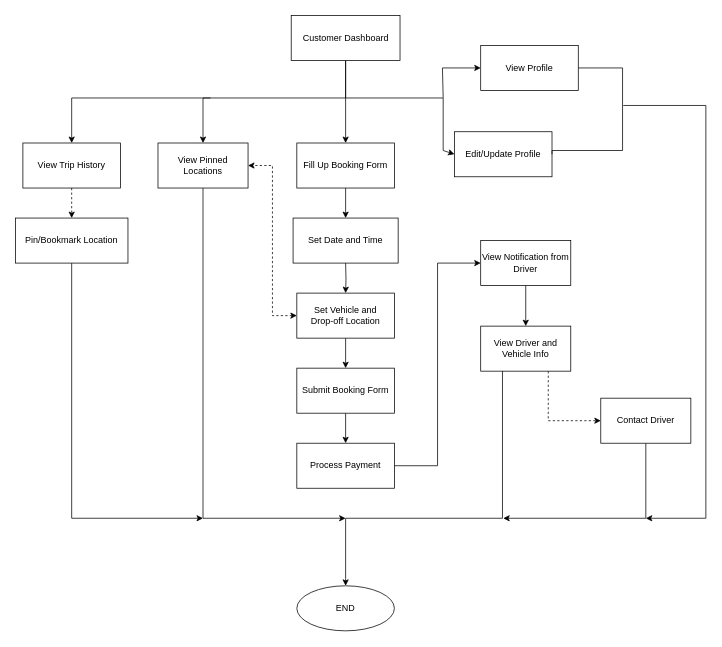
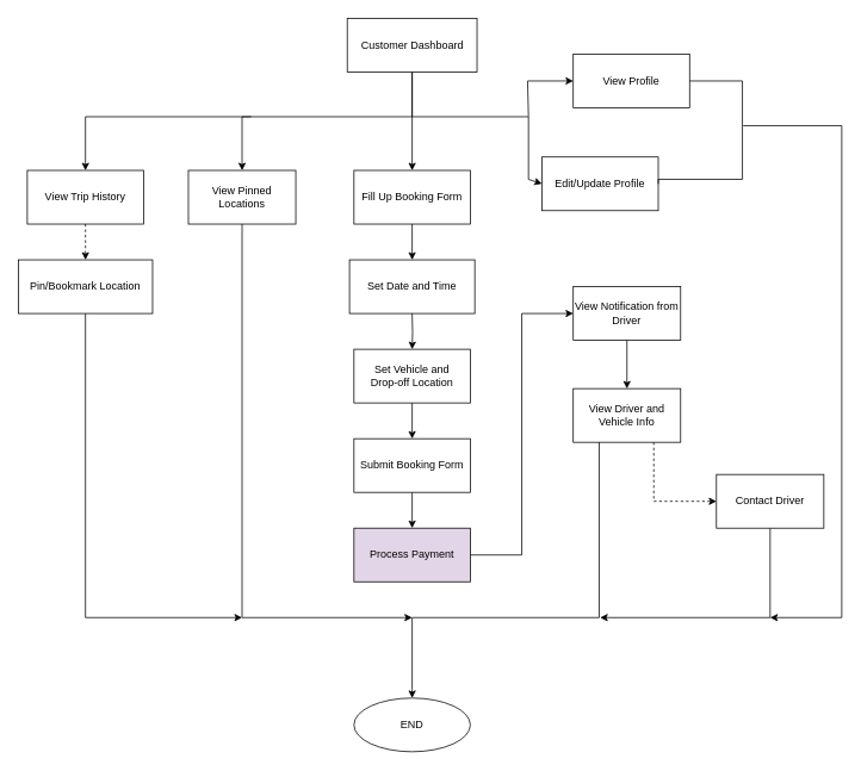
  <mxCell id="0" />
  <mxCell id="1" parent="0" />
  <mxCell id="2" value="" style="edgeStyle=orthogonalEdgeStyle;rounded=0;orthogonalLoop=1;jettySize=auto;html=1;" parent="1" source="4" target="6" edge="1"><mxGeometry relative="1" as="geometry" /></mxCell>
  <mxCell id="3" value="" style="edgeStyle=orthogonalEdgeStyle;rounded=0;orthogonalLoop=1;jettySize=auto;html=1;entryX=0.5;entryY=0;entryDx=0;entryDy=0;" parent="1" source="4" target="20" edge="1"><mxGeometry relative="1" as="geometry"><Array as="points"><mxPoint x="460" y="130" /><mxPoint x="270" y="130" /></Array><mxPoint x="265" y="190" as="targetPoint" /></mxGeometry></mxCell>
  <mxCell id="4" value="Customer Dashboard" style="rounded=0;whiteSpace=wrap;html=1;" parent="1" vertex="1"><mxGeometry x="387.5" y="20" width="145" height="60" as="geometry" /></mxCell>
  <mxCell id="5" value="" style="edgeStyle=orthogonalEdgeStyle;rounded=0;orthogonalLoop=1;jettySize=auto;html=1;" parent="1" source="6" target="8" edge="1"><mxGeometry relative="1" as="geometry" /></mxCell>
  <mxCell id="6" value="Fill Up Booking Form" style="rounded=0;whiteSpace=wrap;html=1;" parent="1" vertex="1"><mxGeometry x="395" y="190" width="130" height="60" as="geometry" /></mxCell>
  <mxCell id="7" style="edgeStyle=orthogonalEdgeStyle;rounded=0;orthogonalLoop=1;jettySize=auto;html=1;exitX=0.5;exitY=1;exitDx=0;exitDy=0;" parent="1" source="17" target="10" edge="1"><mxGeometry relative="1" as="geometry" /></mxCell>
  <mxCell id="8" value="Set Date and Time" style="rounded=0;whiteSpace=wrap;html=1;" parent="1" vertex="1"><mxGeometry x="390" y="290" width="140" height="60" as="geometry" /></mxCell>
  <mxCell id="9" value="" style="edgeStyle=orthogonalEdgeStyle;rounded=0;orthogonalLoop=1;jettySize=auto;html=1;" parent="1" source="10" target="13" edge="1"><mxGeometry relative="1" as="geometry" /></mxCell>
  <mxCell id="10" value="Submit Booking Form" style="rounded=0;whiteSpace=wrap;html=1;" parent="1" vertex="1"><mxGeometry x="395" y="490" width="130" height="60" as="geometry" /></mxCell>
  <mxCell id="11" value="" style="edgeStyle=orthogonalEdgeStyle;rounded=0;orthogonalLoop=1;jettySize=auto;html=1;exitX=0.25;exitY=1;exitDx=0;exitDy=0;entryX=0.5;entryY=0;entryDx=0;entryDy=0;" parent="1" source="27" target="14" edge="1"><mxGeometry relative="1" as="geometry"><Array as="points"><mxPoint x="669" y="494" /><mxPoint x="669" y="690" /><mxPoint x="460" y="690" /><mxPoint x="460" y="770" /></Array></mxGeometry></mxCell>
  <mxCell id="12" style="edgeStyle=orthogonalEdgeStyle;rounded=0;orthogonalLoop=1;jettySize=auto;html=1;exitX=1;exitY=0.5;exitDx=0;exitDy=0;entryX=0;entryY=0.5;entryDx=0;entryDy=0;startArrow=none;startFill=0;" parent="1" source="13" target="15" edge="1"><mxGeometry relative="1" as="geometry" /></mxCell>
- <mxCell id="13" value="Process Payment" style="rounded=0;whiteSpace=wrap;html=1;" parent="1" vertex="1"><mxGeometry x="395" y="590" width="130" height="60" as="geometry" /></mxCell>
+ <mxCell id="13" value="Process Payment" style="rounded=0;whiteSpace=wrap;html=1;fillColor=#e1d5e7;" parent="1" vertex="1"><mxGeometry x="395" y="590" width="130" height="60" as="geometry" /></mxCell>
  <mxCell id="14" value="END" style="ellipse;whiteSpace=wrap;html=1;fontFamily=Helvetica;fontSize=12;fontColor=#000000;align=center;strokeColor=#000000;fillColor=#ffffff;" parent="1" vertex="1"><mxGeometry x="395" y="780" width="130" height="60" as="geometry" /></mxCell>
  <mxCell id="15" value="View Notification from Driver" style="rounded=0;whiteSpace=wrap;html=1;" parent="1" vertex="1"><mxGeometry x="640" y="320" width="120" height="60" as="geometry" /></mxCell>
- <mxCell id="16" style="edgeStyle=orthogonalEdgeStyle;rounded=0;orthogonalLoop=1;jettySize=auto;html=1;exitX=0;exitY=0.5;exitDx=0;exitDy=0;entryX=1;entryY=0.5;entryDx=0;entryDy=0;dashed=1;startArrow=classic;startFill=1;" parent="1" source="17" target="20" edge="1"><mxGeometry relative="1" as="geometry" /></mxCell>
  <mxCell id="17" value="&lt;div&gt;Set Vehicle and &lt;br&gt;&lt;/div&gt;&lt;div&gt;Drop-off Location&lt;/div&gt;" style="rounded=0;whiteSpace=wrap;html=1;" parent="1" vertex="1"><mxGeometry x="395" y="390" width="130" height="60" as="geometry" /></mxCell>
  <mxCell id="18" value="" style="edgeStyle=orthogonalEdgeStyle;rounded=0;orthogonalLoop=1;jettySize=auto;html=1;entryX=0.5;entryY=0;entryDx=0;entryDy=0;" parent="1" target="17" edge="1"><mxGeometry relative="1" as="geometry"><mxPoint x="460" y="350" as="sourcePoint" /><mxPoint x="470" y="300" as="targetPoint" /></mxGeometry></mxCell>
  <mxCell id="19" style="edgeStyle=orthogonalEdgeStyle;rounded=0;orthogonalLoop=1;jettySize=auto;html=1;" edge="1" parent="1" source="20"><mxGeometry relative="1" as="geometry"><mxPoint x="460" y="690" as="targetPoint" /><Array as="points"><mxPoint x="270" y="690" /></Array></mxGeometry></mxCell>
  <mxCell id="20" value="View Pinned Locations" style="rounded=0;whiteSpace=wrap;html=1;" parent="1" vertex="1"><mxGeometry x="210" y="190" width="120" height="60" as="geometry" /></mxCell>
  <mxCell id="21" value="" style="edgeStyle=orthogonalEdgeStyle;rounded=0;orthogonalLoop=1;jettySize=auto;html=1;entryX=0.5;entryY=0;entryDx=0;entryDy=0;" parent="1" target="23" edge="1"><mxGeometry relative="1" as="geometry"><Array as="points"><mxPoint x="95" y="130" /></Array><mxPoint x="280" y="130" as="sourcePoint" /><mxPoint x="90" y="190" as="targetPoint" /></mxGeometry></mxCell>
  <mxCell id="22" style="edgeStyle=orthogonalEdgeStyle;rounded=0;orthogonalLoop=1;jettySize=auto;html=1;exitX=0.5;exitY=1;exitDx=0;exitDy=0;entryX=0.5;entryY=0;entryDx=0;entryDy=0;dashed=1;" parent="1" source="23" target="25" edge="1"><mxGeometry relative="1" as="geometry" /></mxCell>
  <mxCell id="23" value="View Trip History" style="rounded=0;whiteSpace=wrap;html=1;" parent="1" vertex="1"><mxGeometry x="30" y="190" width="130" height="60" as="geometry" /></mxCell>
  <mxCell id="24" style="edgeStyle=orthogonalEdgeStyle;rounded=0;orthogonalLoop=1;jettySize=auto;html=1;" edge="1" parent="1" source="25"><mxGeometry relative="1" as="geometry"><mxPoint x="270" y="690" as="targetPoint" /><Array as="points"><mxPoint x="95" y="690" /></Array></mxGeometry></mxCell>
  <mxCell id="25" value="Pin/Bookmark Location" style="rounded=0;whiteSpace=wrap;html=1;" parent="1" vertex="1"><mxGeometry x="20" y="290" width="150" height="60" as="geometry" /></mxCell>
  <mxCell id="26" style="edgeStyle=orthogonalEdgeStyle;rounded=0;orthogonalLoop=1;jettySize=auto;html=1;exitX=0.75;exitY=1;exitDx=0;exitDy=0;entryX=0;entryY=0.5;entryDx=0;entryDy=0;startArrow=none;startFill=0;dashed=1;" parent="1" source="27" target="30" edge="1"><mxGeometry relative="1" as="geometry" /></mxCell>
  <mxCell id="27" value="View Driver and Vehicle Info" style="rounded=0;whiteSpace=wrap;html=1;" parent="1" vertex="1"><mxGeometry x="640" y="434" width="120" height="60" as="geometry" /></mxCell>
  <mxCell id="28" value="" style="endArrow=classic;html=1;exitX=0.5;exitY=1;exitDx=0;exitDy=0;entryX=0.5;entryY=0;entryDx=0;entryDy=0;" parent="1" source="15" target="27" edge="1"><mxGeometry width="50" height="50" relative="1" as="geometry"><mxPoint x="820" y="520" as="sourcePoint" /><mxPoint x="870" y="470" as="targetPoint" /></mxGeometry></mxCell>
  <mxCell id="29" style="edgeStyle=orthogonalEdgeStyle;rounded=0;orthogonalLoop=1;jettySize=auto;html=1;" edge="1" parent="1" source="30"><mxGeometry relative="1" as="geometry"><mxPoint x="670" y="690" as="targetPoint" /><Array as="points"><mxPoint x="860" y="690" /></Array></mxGeometry></mxCell>
  <mxCell id="30" value="Contact Driver" style="rounded=0;whiteSpace=wrap;html=1;" parent="1" vertex="1"><mxGeometry x="800" y="530" width="120" height="60" as="geometry" /></mxCell>
  <mxCell id="31" style="edgeStyle=orthogonalEdgeStyle;rounded=0;orthogonalLoop=1;jettySize=auto;html=1;exitX=0;exitY=0.5;exitDx=0;exitDy=0;startArrow=classic;startFill=1;endArrow=none;endFill=0;" parent="1" source="32" edge="1"><mxGeometry relative="1" as="geometry"><mxPoint x="590" y="129.706" as="targetPoint" /><Array as="points"><mxPoint x="589" y="90" /></Array></mxGeometry></mxCell>
  <mxCell id="32" value="View Profile" style="rounded=0;whiteSpace=wrap;html=1;" parent="1" vertex="1"><mxGeometry x="640" y="60" width="130" height="60" as="geometry" /></mxCell>
  <mxCell id="33" value="Edit/Update Profile" style="rounded=0;whiteSpace=wrap;html=1;" parent="1" vertex="1"><mxGeometry x="605" y="175" width="130" height="60" as="geometry" /></mxCell>
  <mxCell id="34" value="" style="endArrow=classic;html=1;entryX=0;entryY=0.5;entryDx=0;entryDy=0;rounded=0;" parent="1" target="33" edge="1"><mxGeometry width="50" height="50" relative="1" as="geometry"><mxPoint x="460" y="130" as="sourcePoint" /><mxPoint x="800" y="-30" as="targetPoint" /><Array as="points"><mxPoint x="590" y="130" /><mxPoint x="590" y="200" /></Array></mxGeometry></mxCell>
  <mxCell id="35" style="edgeStyle=orthogonalEdgeStyle;rounded=0;orthogonalLoop=1;jettySize=auto;html=1;startArrow=none;startFill=0;endArrow=none;endFill=0;entryX=1;entryY=0.5;entryDx=0;entryDy=0;exitX=1;exitY=0.5;exitDx=0;exitDy=0;" parent="1" source="33" target="32" edge="1"><mxGeometry relative="1" as="geometry"><mxPoint x="589.471" y="129.706" as="targetPoint" /><mxPoint x="1110" y="580" as="sourcePoint" /><Array as="points"><mxPoint x="829" y="200" /><mxPoint x="829" y="90" /></Array></mxGeometry></mxCell>
  <mxCell id="36" value="" style="endArrow=classic;html=1;rounded=0;" edge="1" parent="1"><mxGeometry width="50" height="50" relative="1" as="geometry"><mxPoint x="830" y="140" as="sourcePoint" /><mxPoint x="860" y="690" as="targetPoint" /><Array as="points"><mxPoint x="940" y="140" /><mxPoint x="940" y="690" /></Array></mxGeometry></mxCell>
